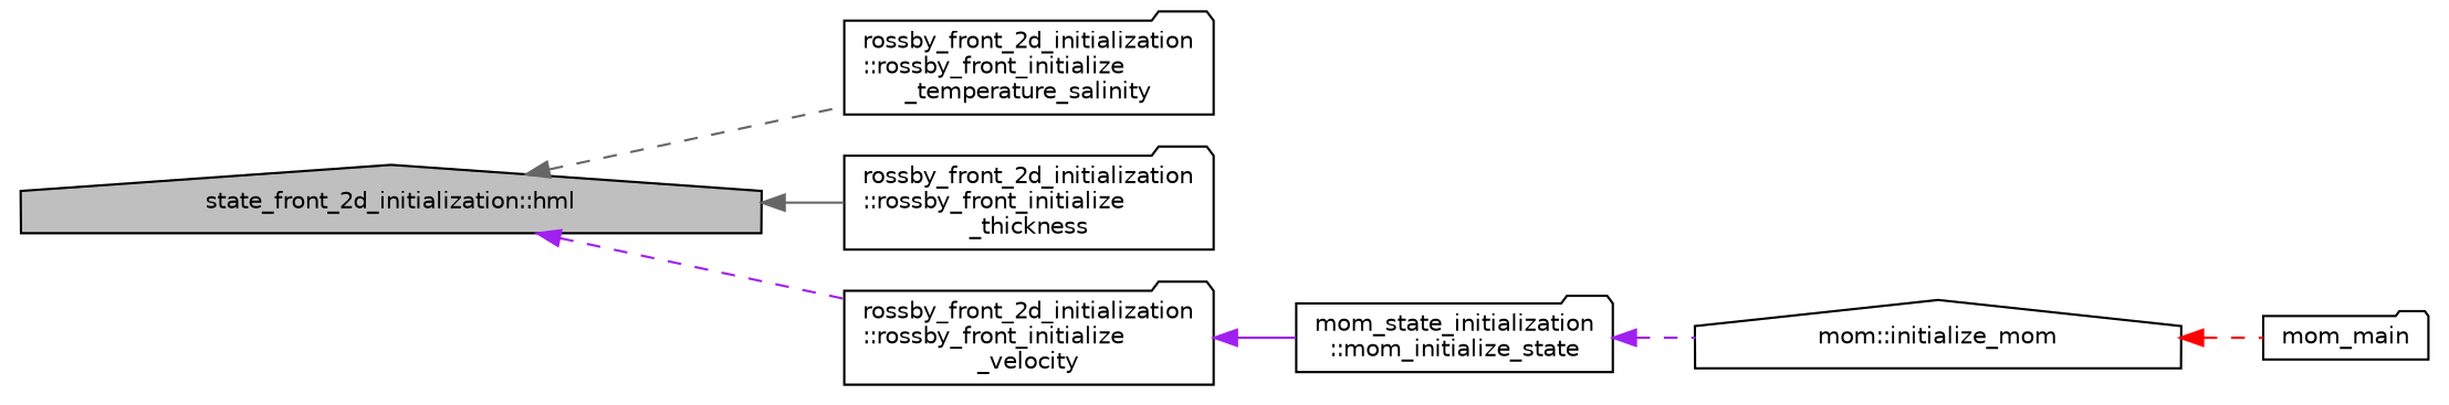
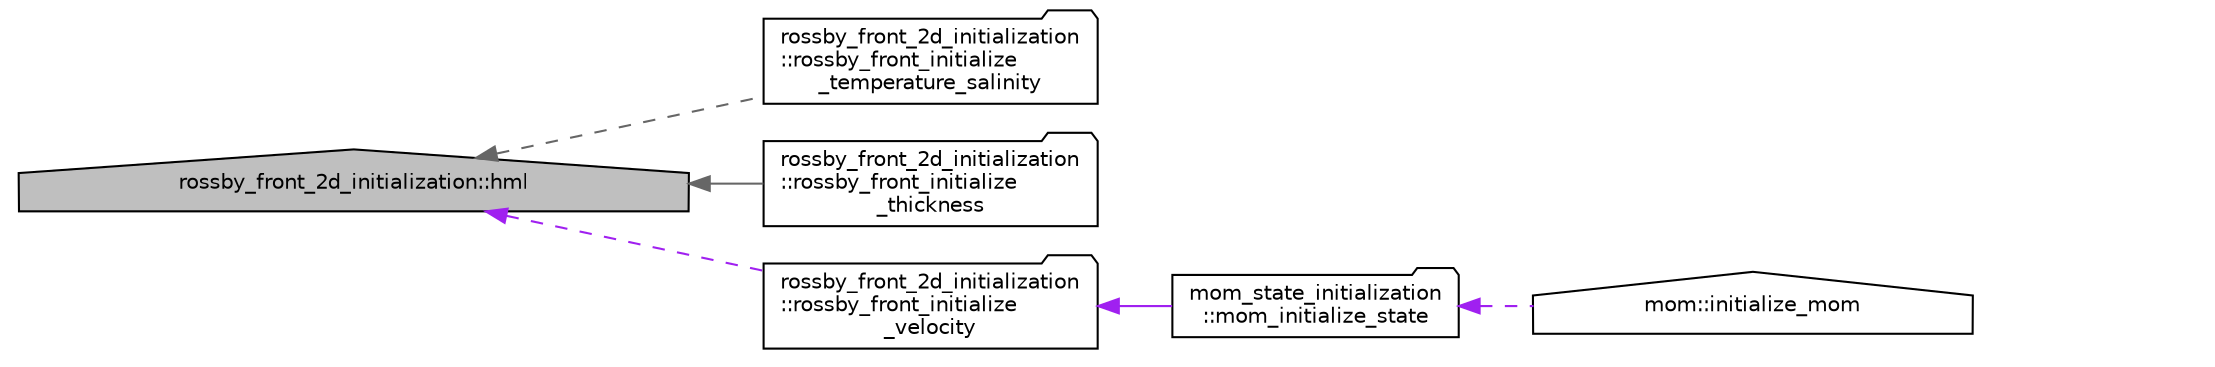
  digraph {
    rankdir=LR
    node [color=black fillcolor=white fontname=Helvetica fontsize=10 shape=folder style=filled]
    edge [color=purple dir=back fontname=Helvetica fontsize=10 labelfontname=Helvetica labelfontsize=10 style=dashed]
-   n1 [fillcolor=grey75 fontcolor=black height=0.2 label="state_front_2d_initialization::hml" shape=house width=0.4]
+   n1 [fillcolor=grey75 fontcolor=black height=0.2 label="rossby_front_2d_initialization::hml" shape=house width=0.4]
    n2 [height=0.2 label="rossby_front_2d_initialization\l::rossby_front_initialize\l_temperature_salinity" width=0.4]
    n3 [height=0.2 label="rossby_front_2d_initialization\l::rossby_front_initialize\l_thickness" width=0.4]
    n4 [height=0.2 label="rossby_front_2d_initialization\l::rossby_front_initialize\l_velocity" width=0.4]
    n5 [height=0.2 label="mom_state_initialization\l::mom_initialize_state" width=0.4]
    n6 [height=0.2 label="mom::initialize_mom" shape=house width=0.4]
-   n7 [height=0.2 label=mom_main width=0.4]
    n1 -> n2 [color=gray40]
    n1 -> n3 [color=gray40 style=solid]
    n1 -> n4
    n4 -> n5 [style=solid]
    n5 -> n6
-   n6 -> n7 [color=red]
  }
